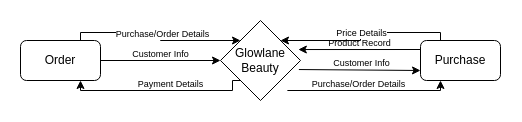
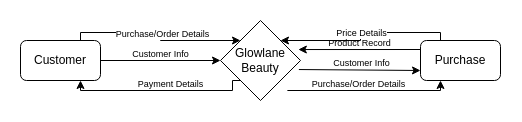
  <mxCell id="0" />
  <mxCell id="1" parent="0" />
  <mxCell id="2" style="edgeStyle=orthogonalEdgeStyle;rounded=0;orthogonalLoop=1;jettySize=auto;html=1;exitX=0.836;exitY=0.875;exitDx=0;exitDy=0;entryX=0.25;entryY=1;entryDx=0;entryDy=0;exitPerimeter=0;" edge="1" parent="1" source="4" target="18"><mxGeometry relative="1" as="geometry"><Array as="points"><mxPoint x="440" y="90" /></Array></mxGeometry></mxCell>
  <mxCell id="3" value="Purchase/Order Details" style="edgeLabel;html=1;align=center;verticalAlign=middle;resizable=0;points=[];fontSize=9;" vertex="1" connectable="0" parent="2"><mxGeometry x="-0.126" relative="1" as="geometry"><mxPoint y="-7" as="offset" /></mxGeometry></mxCell>
  <mxCell id="4" value="&lt;div&gt;Glowlane&lt;/div&gt;&lt;div&gt;Beauty&lt;br&gt;&lt;/div&gt;" style="rhombus;whiteSpace=wrap;html=1;aspect=fixed;" vertex="1" parent="1"><mxGeometry x="220" y="20" width="80" height="80" as="geometry" /></mxCell>
  <mxCell id="5" style="edgeStyle=orthogonalEdgeStyle;rounded=0;orthogonalLoop=1;jettySize=auto;html=1;exitX=1;exitY=0.5;exitDx=0;exitDy=0;entryX=0;entryY=0.5;entryDx=0;entryDy=0;" edge="1" parent="1" source="11" target="4"><mxGeometry relative="1" as="geometry" /></mxCell>
  <mxCell id="6" value="Customer Info" style="edgeLabel;html=1;align=center;verticalAlign=middle;resizable=0;points=[];fontSize=9;" vertex="1" connectable="0" parent="5"><mxGeometry x="-0.01" y="-1" relative="1" as="geometry"><mxPoint y="-8" as="offset" /></mxGeometry></mxCell>
  <mxCell id="7" style="edgeStyle=orthogonalEdgeStyle;rounded=0;orthogonalLoop=1;jettySize=auto;html=1;exitX=0.75;exitY=0;exitDx=0;exitDy=0;entryX=0;entryY=0;entryDx=0;entryDy=0;" edge="1" parent="1" source="11" target="4"><mxGeometry relative="1" as="geometry"><Array as="points"><mxPoint x="80" y="32" /><mxPoint x="160" y="32" /></Array></mxGeometry></mxCell>
  <mxCell id="8" value="Purchase/Order Details" style="edgeLabel;html=1;align=center;verticalAlign=middle;resizable=0;points=[];fontSize=9;" vertex="1" connectable="0" parent="7"><mxGeometry x="0.107" y="1" relative="1" as="geometry"><mxPoint y="-6" as="offset" /></mxGeometry></mxCell>
  <mxCell id="9" style="edgeStyle=orthogonalEdgeStyle;rounded=0;orthogonalLoop=1;jettySize=auto;html=1;exitX=0.75;exitY=1;exitDx=0;exitDy=0;entryX=0;entryY=1;entryDx=0;entryDy=0;startArrow=classic;startFill=1;endArrow=none;endFill=0;" edge="1" parent="1" source="11" target="4"><mxGeometry relative="1" as="geometry"><Array as="points"><mxPoint x="80" y="90" /><mxPoint x="232" y="90" /></Array></mxGeometry></mxCell>
  <mxCell id="10" value="Payment Details" style="edgeLabel;html=1;align=center;verticalAlign=middle;resizable=0;points=[];fontSize=9;" vertex="1" connectable="0" parent="9"><mxGeometry x="0.105" relative="1" as="geometry"><mxPoint y="-7" as="offset" /></mxGeometry></mxCell>
- <mxCell id="11" value="Order" style="rounded=1;whiteSpace=wrap;html=1;" vertex="1" parent="1"><mxGeometry x="20" y="40" width="80" height="40" as="geometry" /></mxCell>
+ <mxCell id="11" value="Customer" style="rounded=1;whiteSpace=wrap;html=1;" vertex="1" parent="1"><mxGeometry x="20" y="40" width="80" height="40" as="geometry" /></mxCell>
  <mxCell id="12" style="edgeStyle=orthogonalEdgeStyle;rounded=0;orthogonalLoop=1;jettySize=auto;html=1;exitX=0;exitY=0.25;exitDx=0;exitDy=0;entryX=0.973;entryY=0.363;entryDx=0;entryDy=0;entryPerimeter=0;" edge="1" parent="1" source="18" target="4"><mxGeometry relative="1" as="geometry"><Array as="points"><mxPoint x="298" y="50" /></Array></mxGeometry></mxCell>
  <mxCell id="13" value="Product Record" style="edgeLabel;html=1;align=center;verticalAlign=middle;resizable=0;points=[];fontSize=9;" vertex="1" connectable="0" parent="12"><mxGeometry x="0.008" y="1" relative="1" as="geometry"><mxPoint y="-8" as="offset" /></mxGeometry></mxCell>
  <mxCell id="14" style="edgeStyle=orthogonalEdgeStyle;rounded=0;orthogonalLoop=1;jettySize=auto;html=1;exitX=0.25;exitY=0;exitDx=0;exitDy=0;entryX=1;entryY=0;entryDx=0;entryDy=0;" edge="1" parent="1" source="18" target="4"><mxGeometry relative="1" as="geometry"><Array as="points"><mxPoint x="440" y="32" /><mxPoint x="360" y="32" /></Array></mxGeometry></mxCell>
  <mxCell id="15" value="Price Details" style="edgeLabel;html=1;align=center;verticalAlign=middle;resizable=0;points=[];fontSize=9;" vertex="1" connectable="0" parent="14"><mxGeometry x="0.08" relative="1" as="geometry"><mxPoint y="-7" as="offset" /></mxGeometry></mxCell>
  <mxCell id="16" style="edgeStyle=orthogonalEdgeStyle;rounded=0;orthogonalLoop=1;jettySize=auto;html=1;exitX=0;exitY=0.75;exitDx=0;exitDy=0;entryX=0.98;entryY=0.613;entryDx=0;entryDy=0;entryPerimeter=0;startArrow=classic;startFill=1;endArrow=none;endFill=0;" edge="1" parent="1" source="18" target="4"><mxGeometry relative="1" as="geometry"><Array as="points"><mxPoint x="298" y="70" /></Array></mxGeometry></mxCell>
  <mxCell id="17" value="Customer Info" style="edgeLabel;html=1;align=center;verticalAlign=middle;resizable=0;points=[];fontSize=9;" vertex="1" connectable="0" parent="16"><mxGeometry x="-0.015" relative="1" as="geometry"><mxPoint y="-7" as="offset" /></mxGeometry></mxCell>
  <mxCell id="18" value="Purchase" style="rounded=1;whiteSpace=wrap;html=1;" vertex="1" parent="1"><mxGeometry x="420" y="40" width="80" height="40" as="geometry" /></mxCell>
